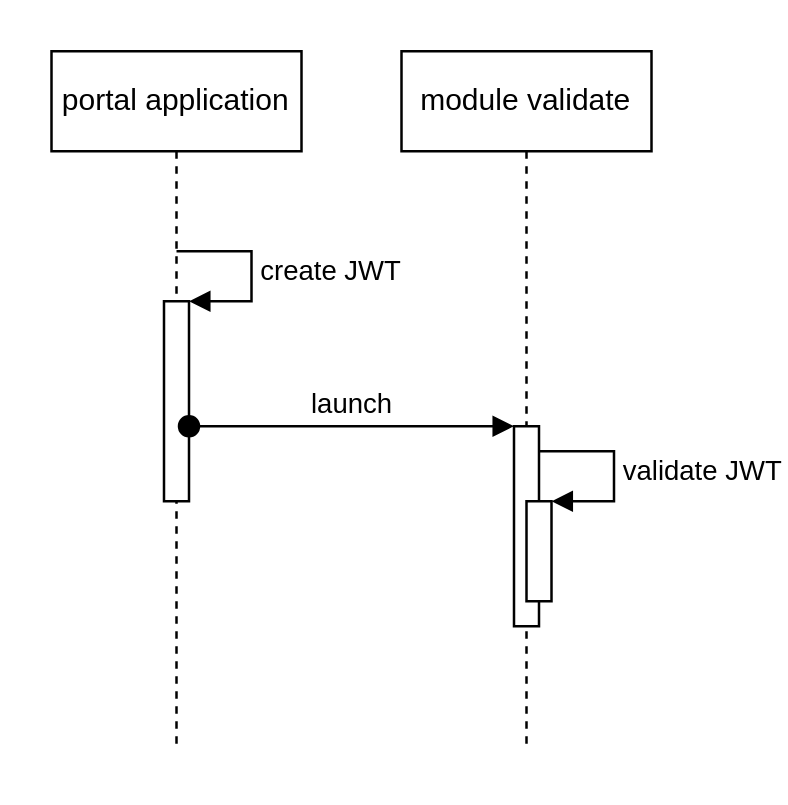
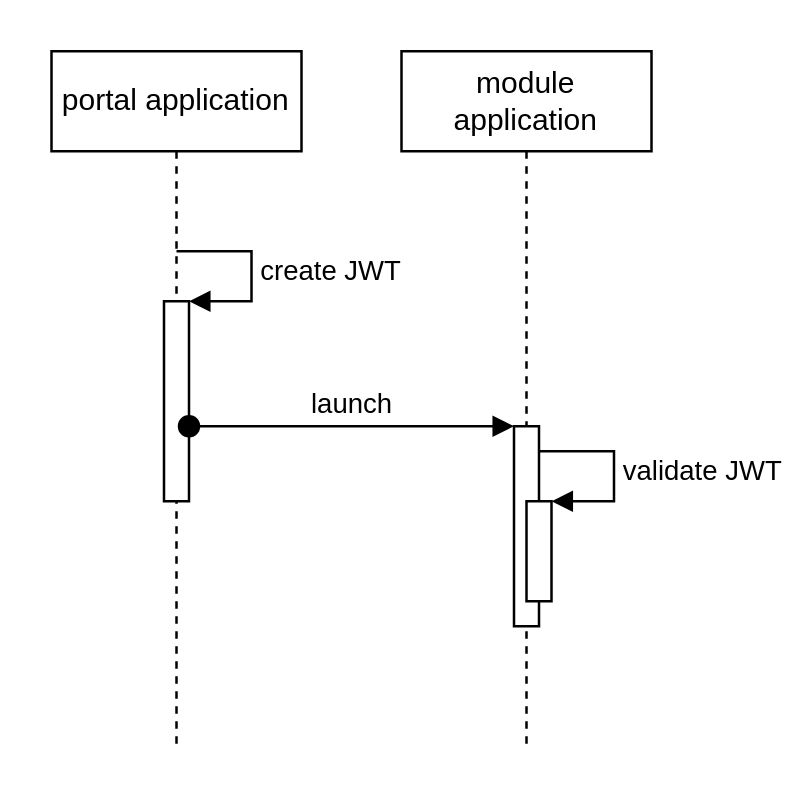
  <mxCell id="0" />
  <mxCell id="1" parent="0" />
- <mxCell id="2" value="module validate" style="shape=umlLifeline;perimeter=lifelinePerimeter;whiteSpace=wrap;html=1;container=1;collapsible=0;recursiveResize=0;outlineConnect=0;" vertex="1" parent="1"><mxGeometry x="160" y="20" width="100" height="280" as="geometry" /></mxCell>
+ <mxCell id="2" value="module application" style="shape=umlLifeline;perimeter=lifelinePerimeter;whiteSpace=wrap;html=1;container=1;collapsible=0;recursiveResize=0;outlineConnect=0;" vertex="1" parent="1"><mxGeometry x="160" y="20" width="100" height="280" as="geometry" /></mxCell>
  <mxCell id="3" value="portal application" style="shape=umlLifeline;perimeter=lifelinePerimeter;whiteSpace=wrap;html=1;container=1;collapsible=0;recursiveResize=0;outlineConnect=0;" vertex="1" parent="1"><mxGeometry x="20" y="20" width="100" height="280" as="geometry" /></mxCell>
  <mxCell id="4" value="" style="html=1;points=[];perimeter=orthogonalPerimeter;" vertex="1" parent="1"><mxGeometry x="65" y="120" width="10" height="80" as="geometry" /></mxCell>
  <mxCell id="5" value="create JWT" style="edgeStyle=orthogonalEdgeStyle;html=1;align=left;spacingLeft=2;endArrow=block;rounded=0;entryX=1;entryY=0;" edge="1" target="4" parent="1"><mxGeometry relative="1" as="geometry"><mxPoint x="70" y="100" as="sourcePoint" /><Array as="points"><mxPoint x="100" y="100" /></Array></mxGeometry></mxCell>
  <mxCell id="6" value="" style="html=1;points=[];perimeter=orthogonalPerimeter;" vertex="1" parent="1"><mxGeometry x="205" y="170" width="10" height="80" as="geometry" /></mxCell>
  <mxCell id="7" value="launch" style="html=1;verticalAlign=bottom;startArrow=oval;endArrow=block;startSize=8;" edge="1" target="6" parent="1"><mxGeometry relative="1" as="geometry"><mxPoint x="75" y="170" as="sourcePoint" /></mxGeometry></mxCell>
  <mxCell id="8" value="" style="html=1;points=[];perimeter=orthogonalPerimeter;" vertex="1" parent="1"><mxGeometry x="210" y="200" width="10" height="40" as="geometry" /></mxCell>
  <mxCell id="9" value="validate JWT" style="edgeStyle=orthogonalEdgeStyle;html=1;align=left;spacingLeft=2;endArrow=block;rounded=0;entryX=1;entryY=0;" edge="1" target="8" parent="1"><mxGeometry relative="1" as="geometry"><mxPoint x="215" y="180" as="sourcePoint" /><Array as="points"><mxPoint x="245" y="180" /></Array></mxGeometry></mxCell>
